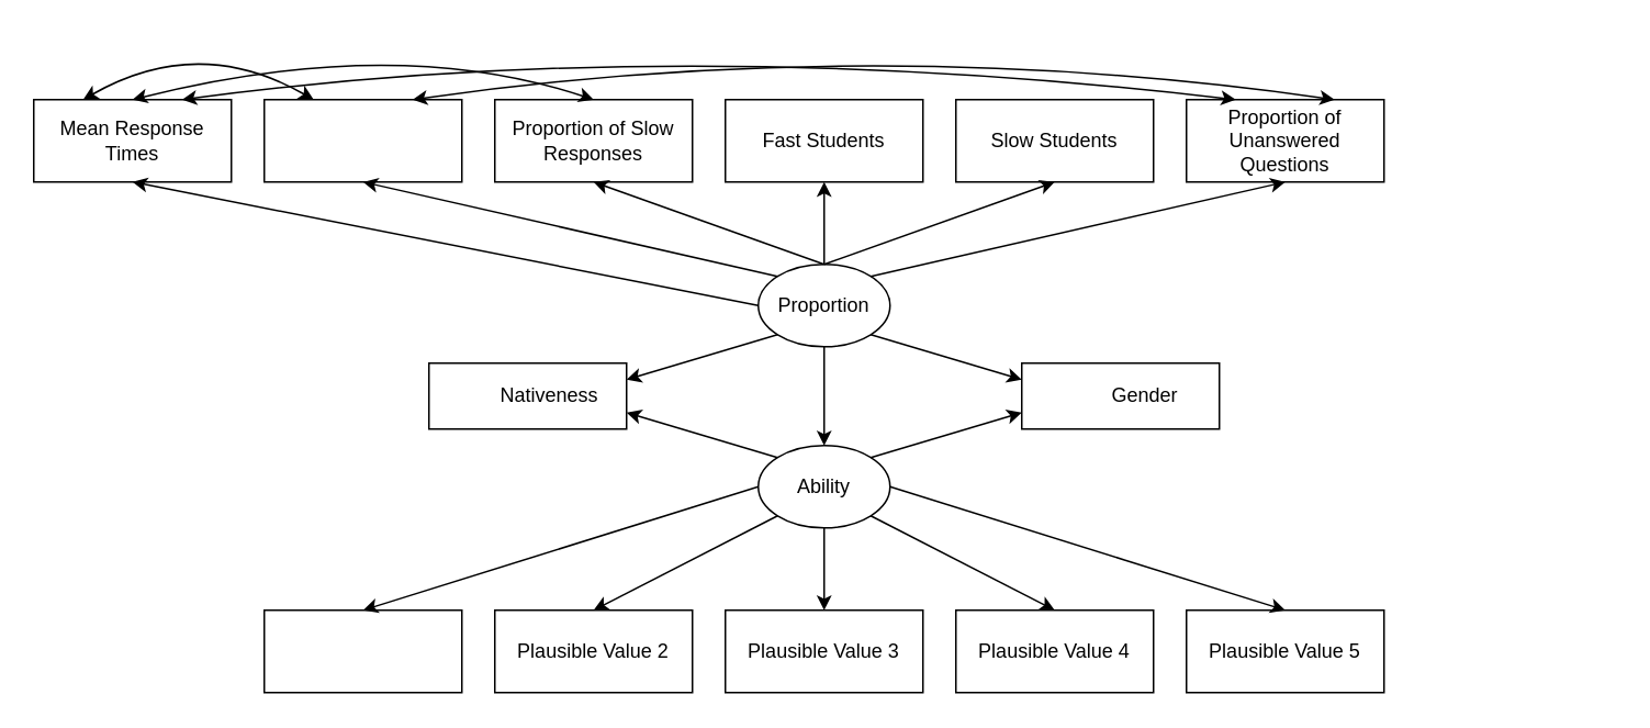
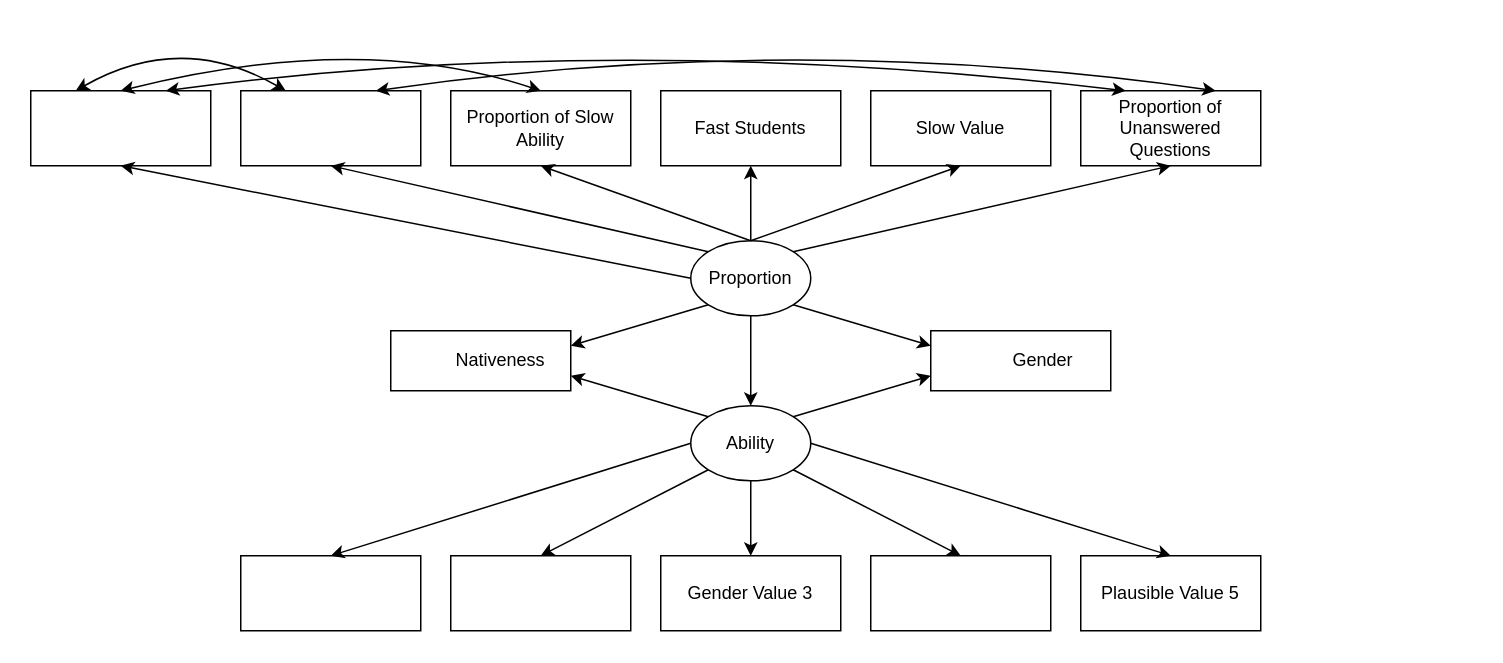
  <mxCell id="0" />
  <mxCell id="1" parent="0" />
  <mxCell id="2" value="" style="rounded=0;whiteSpace=wrap;html=1;" parent="1" vertex="1"><mxGeometry x="720" y="60" width="120" height="50" as="geometry" /></mxCell>
  <mxCell id="3" value="" style="ellipse;whiteSpace=wrap;html=1;movable=1;resizable=1;rotatable=1;deletable=1;editable=1;locked=0;connectable=1;" parent="1" vertex="1"><mxGeometry x="460" y="160" width="80" height="50" as="geometry" /></mxCell>
  <mxCell id="4" value="Proportion" style="text;strokeColor=none;align=center;fillColor=none;html=1;verticalAlign=middle;whiteSpace=wrap;rounded=0;movable=1;resizable=1;rotatable=1;deletable=1;editable=1;locked=0;connectable=1;" parent="1" vertex="1"><mxGeometry x="470" y="170" width="60" height="30" as="geometry" /></mxCell>
  <mxCell id="5" value="" style="ellipse;whiteSpace=wrap;html=1;" parent="1" vertex="1"><mxGeometry x="460" y="270" width="80" height="50" as="geometry" /></mxCell>
  <mxCell id="6" value="Ability" style="text;strokeColor=none;align=center;fillColor=none;html=1;verticalAlign=middle;whiteSpace=wrap;rounded=0;" parent="1" vertex="1"><mxGeometry x="470" y="280" width="60" height="30" as="geometry" /></mxCell>
  <mxCell id="7" value="" style="rounded=0;whiteSpace=wrap;html=1;" parent="1" vertex="1"><mxGeometry x="260" y="220" width="120" height="40" as="geometry" /></mxCell>
  <mxCell id="8" value="Nativeness&amp;nbsp;" style="text;strokeColor=none;align=center;fillColor=none;html=1;verticalAlign=middle;whiteSpace=wrap;rounded=0;" parent="1" vertex="1"><mxGeometry x="305" y="225" width="60" height="30" as="geometry" /></mxCell>
  <mxCell id="9" value="" style="rounded=0;whiteSpace=wrap;html=1;" parent="1" vertex="1"><mxGeometry x="620" y="220" width="120" height="40" as="geometry" /></mxCell>
  <mxCell id="10" value="Gender" style="text;strokeColor=none;align=center;fillColor=none;html=1;verticalAlign=middle;whiteSpace=wrap;rounded=0;" parent="1" vertex="1"><mxGeometry x="665" y="225" width="60" height="30" as="geometry" /></mxCell>
  <mxCell id="11" value="" style="rounded=0;whiteSpace=wrap;html=1;" parent="1" vertex="1"><mxGeometry x="300" y="60" width="120" height="50" as="geometry" /></mxCell>
  <mxCell id="12" value="Proportion of Unanswered Questions" style="text;strokeColor=none;align=center;fillColor=none;html=1;verticalAlign=middle;whiteSpace=wrap;rounded=0;" parent="1" vertex="1"><mxGeometry x="720" y="70" width="120" height="30" as="geometry" /></mxCell>
  <mxCell id="13" value="" style="rounded=0;whiteSpace=wrap;html=1;" parent="1" vertex="1"><mxGeometry x="440" y="60" width="120" height="50" as="geometry" /></mxCell>
  <mxCell id="14" value="" style="rounded=0;whiteSpace=wrap;html=1;" parent="1" vertex="1"><mxGeometry x="160" y="60" width="120" height="50" as="geometry" /></mxCell>
  <mxCell id="15" value="" style="rounded=0;whiteSpace=wrap;html=1;" parent="1" vertex="1"><mxGeometry x="20" y="60" width="120" height="50" as="geometry" /></mxCell>
- <mxCell id="16" value="Mean Response Times" style="text;strokeColor=none;align=center;fillColor=none;html=1;verticalAlign=middle;whiteSpace=wrap;rounded=0;" parent="1" vertex="1"><mxGeometry x="30" y="70" width="100" height="30" as="geometry" /></mxCell>
- <mxCell id="17" value="Proportion of Slow Responses" style="text;strokeColor=none;align=center;fillColor=none;html=1;verticalAlign=middle;whiteSpace=wrap;rounded=0;" parent="1" vertex="1"><mxGeometry x="305" y="70" width="110" height="30" as="geometry" /></mxCell>
+ <mxCell id="17" value="Proportion of Slow Ability" style="text;strokeColor=none;align=center;fillColor=none;html=1;verticalAlign=middle;whiteSpace=wrap;rounded=0;" parent="1" vertex="1"><mxGeometry x="305" y="70" width="110" height="30" as="geometry" /></mxCell>
  <mxCell id="18" value="Fast Students" style="text;strokeColor=none;align=center;fillColor=none;html=1;verticalAlign=middle;whiteSpace=wrap;rounded=0;" parent="1" vertex="1"><mxGeometry x="455" y="70" width="90" height="30" as="geometry" /></mxCell>
  <mxCell id="19" value="" style="rounded=0;whiteSpace=wrap;html=1;" parent="1" vertex="1"><mxGeometry x="580" y="60" width="120" height="50" as="geometry" /></mxCell>
- <mxCell id="20" value="Slow Students" style="text;strokeColor=none;align=center;fillColor=none;html=1;verticalAlign=middle;whiteSpace=wrap;rounded=0;" parent="1" vertex="1"><mxGeometry x="595" y="70" width="90" height="30" as="geometry" /></mxCell>
+ <mxCell id="20" value="Slow Value" style="text;strokeColor=none;align=center;fillColor=none;html=1;verticalAlign=middle;whiteSpace=wrap;rounded=0;" parent="1" vertex="1"><mxGeometry x="595" y="70" width="90" height="30" as="geometry" /></mxCell>
  <mxCell id="21" value="" style="endArrow=classic;html=1;rounded=0;exitX=0;exitY=0.5;exitDx=0;exitDy=0;entryX=0.5;entryY=1;entryDx=0;entryDy=0;" parent="1" source="3" target="15" edge="1"><mxGeometry width="50" height="50" relative="1" as="geometry"><mxPoint x="490" y="130" as="sourcePoint" /><mxPoint x="440" y="180" as="targetPoint" /></mxGeometry></mxCell>
  <mxCell id="22" value="" style="endArrow=classic;html=1;rounded=0;exitX=0;exitY=0;exitDx=0;exitDy=0;entryX=0.5;entryY=1;entryDx=0;entryDy=0;" parent="1" source="3" target="14" edge="1"><mxGeometry width="50" height="50" relative="1" as="geometry"><mxPoint x="490" y="130" as="sourcePoint" /><mxPoint x="440" y="180" as="targetPoint" /></mxGeometry></mxCell>
  <mxCell id="23" value="" style="endArrow=classic;html=1;rounded=0;exitX=0.5;exitY=0;exitDx=0;exitDy=0;entryX=0.5;entryY=1;entryDx=0;entryDy=0;" parent="1" source="3" target="11" edge="1"><mxGeometry width="50" height="50" relative="1" as="geometry"><mxPoint x="480" y="160" as="sourcePoint" /><mxPoint x="440" y="180" as="targetPoint" /></mxGeometry></mxCell>
  <mxCell id="24" value="" style="endArrow=classic;html=1;rounded=0;exitX=1;exitY=0;exitDx=0;exitDy=0;entryX=0.5;entryY=1;entryDx=0;entryDy=0;" parent="1" source="3" target="2" edge="1"><mxGeometry width="50" height="50" relative="1" as="geometry"><mxPoint x="530" y="130" as="sourcePoint" /><mxPoint x="480" y="180" as="targetPoint" /></mxGeometry></mxCell>
  <mxCell id="25" value="" style="endArrow=classic;html=1;rounded=0;exitX=0.5;exitY=0;exitDx=0;exitDy=0;entryX=0.5;entryY=1;entryDx=0;entryDy=0;" parent="1" source="3" target="13" edge="1"><mxGeometry width="50" height="50" relative="1" as="geometry"><mxPoint x="680" y="130" as="sourcePoint" /><mxPoint x="630" y="180" as="targetPoint" /></mxGeometry></mxCell>
  <mxCell id="26" value="" style="endArrow=classic;html=1;rounded=0;exitX=0.5;exitY=0;exitDx=0;exitDy=0;entryX=0.5;entryY=1;entryDx=0;entryDy=0;" parent="1" source="3" target="19" edge="1"><mxGeometry width="50" height="50" relative="1" as="geometry"><mxPoint x="540" y="185" as="sourcePoint" /><mxPoint x="630" y="180" as="targetPoint" /></mxGeometry></mxCell>
  <mxCell id="27" value="" style="endArrow=classic;html=1;rounded=0;exitX=0.5;exitY=1;exitDx=0;exitDy=0;" parent="1" source="3" edge="1"><mxGeometry width="50" height="50" relative="1" as="geometry"><mxPoint x="510" y="290" as="sourcePoint" /><mxPoint x="500" y="270" as="targetPoint" /></mxGeometry></mxCell>
  <mxCell id="28" value="" style="endArrow=classic;html=1;rounded=0;exitX=0;exitY=1;exitDx=0;exitDy=0;entryX=1;entryY=0.25;entryDx=0;entryDy=0;" parent="1" source="3" target="7" edge="1"><mxGeometry width="50" height="50" relative="1" as="geometry"><mxPoint x="500" y="190" as="sourcePoint" /><mxPoint x="450" y="240" as="targetPoint" /></mxGeometry></mxCell>
  <mxCell id="29" value="" style="endArrow=classic;html=1;rounded=0;exitX=0;exitY=0;exitDx=0;exitDy=0;entryX=1;entryY=0.75;entryDx=0;entryDy=0;" parent="1" source="5" target="7" edge="1"><mxGeometry width="50" height="50" relative="1" as="geometry"><mxPoint x="500" y="190" as="sourcePoint" /><mxPoint x="450" y="240" as="targetPoint" /></mxGeometry></mxCell>
  <mxCell id="30" value="" style="endArrow=classic;html=1;rounded=0;exitX=1;exitY=1;exitDx=0;exitDy=0;entryX=0;entryY=0.25;entryDx=0;entryDy=0;" parent="1" source="3" target="9" edge="1"><mxGeometry width="50" height="50" relative="1" as="geometry"><mxPoint x="500" y="190" as="sourcePoint" /><mxPoint x="450" y="240" as="targetPoint" /></mxGeometry></mxCell>
  <mxCell id="31" value="" style="endArrow=classic;html=1;rounded=0;exitX=1;exitY=0;exitDx=0;exitDy=0;entryX=0;entryY=0.75;entryDx=0;entryDy=0;" parent="1" source="5" target="9" edge="1"><mxGeometry width="50" height="50" relative="1" as="geometry"><mxPoint x="500" y="190" as="sourcePoint" /><mxPoint x="450" y="240" as="targetPoint" /></mxGeometry></mxCell>
  <mxCell id="32" value="" style="rounded=0;whiteSpace=wrap;html=1;" parent="1" vertex="1"><mxGeometry x="440" y="370" width="120" height="50" as="geometry" /></mxCell>
  <mxCell id="33" value="" style="rounded=0;whiteSpace=wrap;html=1;" parent="1" vertex="1"><mxGeometry x="580" y="370" width="120" height="50" as="geometry" /></mxCell>
  <mxCell id="34" value="" style="rounded=0;whiteSpace=wrap;html=1;" parent="1" vertex="1"><mxGeometry x="720" y="370" width="120" height="50" as="geometry" /></mxCell>
  <mxCell id="35" value="" style="rounded=0;whiteSpace=wrap;html=1;" parent="1" vertex="1"><mxGeometry x="300" y="370" width="120" height="50" as="geometry" /></mxCell>
  <mxCell id="36" value="" style="rounded=0;whiteSpace=wrap;html=1;" parent="1" vertex="1"><mxGeometry x="160" y="370" width="120" height="50" as="geometry" /></mxCell>
- <mxCell id="37" value="Plausible Value 2" style="text;strokeColor=none;align=center;fillColor=none;html=1;verticalAlign=middle;whiteSpace=wrap;rounded=0;" parent="1" vertex="1"><mxGeometry x="300" y="380" width="120" height="30" as="geometry" /></mxCell>
- <mxCell id="38" value="Plausible Value 3" style="text;strokeColor=none;align=center;fillColor=none;html=1;verticalAlign=middle;whiteSpace=wrap;rounded=0;" parent="1" vertex="1"><mxGeometry x="440" y="380" width="120" height="30" as="geometry" /></mxCell>
- <mxCell id="39" value="Plausible Value 4" style="text;strokeColor=none;align=center;fillColor=none;html=1;verticalAlign=middle;whiteSpace=wrap;rounded=0;" parent="1" vertex="1"><mxGeometry x="580" y="380" width="120" height="30" as="geometry" /></mxCell>
+ <mxCell id="38" value="Gender Value 3" style="text;strokeColor=none;align=center;fillColor=none;html=1;verticalAlign=middle;whiteSpace=wrap;rounded=0;" parent="1" vertex="1"><mxGeometry x="440" y="380" width="120" height="30" as="geometry" /></mxCell>
  <mxCell id="40" value="Plausible Value 5" style="text;strokeColor=none;align=center;fillColor=none;html=1;verticalAlign=middle;whiteSpace=wrap;rounded=0;" parent="1" vertex="1"><mxGeometry x="720" y="380" width="120" height="30" as="geometry" /></mxCell>
  <mxCell id="41" value="" style="endArrow=classic;html=1;rounded=0;exitX=0;exitY=0.5;exitDx=0;exitDy=0;entryX=0.5;entryY=0;entryDx=0;entryDy=0;" parent="1" source="5" target="36" edge="1"><mxGeometry width="50" height="50" relative="1" as="geometry"><mxPoint x="530" y="240" as="sourcePoint" /><mxPoint x="480" y="290" as="targetPoint" /></mxGeometry></mxCell>
  <mxCell id="42" value="" style="endArrow=classic;html=1;rounded=0;exitX=0;exitY=1;exitDx=0;exitDy=0;entryX=0.5;entryY=0;entryDx=0;entryDy=0;" parent="1" source="5" target="35" edge="1"><mxGeometry width="50" height="50" relative="1" as="geometry"><mxPoint x="530" y="240" as="sourcePoint" /><mxPoint x="480" y="290" as="targetPoint" /></mxGeometry></mxCell>
  <mxCell id="43" value="" style="endArrow=classic;html=1;rounded=0;exitX=0.5;exitY=1;exitDx=0;exitDy=0;entryX=0.5;entryY=0;entryDx=0;entryDy=0;" parent="1" source="5" target="32" edge="1"><mxGeometry width="50" height="50" relative="1" as="geometry"><mxPoint x="530" y="240" as="sourcePoint" /><mxPoint x="480" y="290" as="targetPoint" /></mxGeometry></mxCell>
  <mxCell id="44" value="" style="endArrow=classic;html=1;rounded=0;exitX=1;exitY=1;exitDx=0;exitDy=0;entryX=0.5;entryY=0;entryDx=0;entryDy=0;" parent="1" source="5" target="33" edge="1"><mxGeometry width="50" height="50" relative="1" as="geometry"><mxPoint x="530" y="240" as="sourcePoint" /><mxPoint x="480" y="290" as="targetPoint" /></mxGeometry></mxCell>
  <mxCell id="45" value="" style="endArrow=classic;html=1;rounded=0;exitX=1;exitY=0.5;exitDx=0;exitDy=0;entryX=0.5;entryY=0;entryDx=0;entryDy=0;" parent="1" source="5" target="34" edge="1"><mxGeometry width="50" height="50" relative="1" as="geometry"><mxPoint x="530" y="240" as="sourcePoint" /><mxPoint x="480" y="290" as="targetPoint" /></mxGeometry></mxCell>
  <mxCell id="46" value="" style="rounded=0;whiteSpace=wrap;html=1;strokeColor=#FFFFFF;" parent="1" vertex="1"><mxGeometry x="860" y="60" width="120" height="50" as="geometry" /></mxCell>
  <mxCell id="47" value="" style="endArrow=classic;startArrow=classic;html=1;rounded=0;strokeColor=default;align=center;verticalAlign=middle;fontFamily=Helvetica;fontSize=11;fontColor=default;labelBackgroundColor=default;curved=1;exitX=0.25;exitY=0;exitDx=0;exitDy=0;entryX=0.25;entryY=0;entryDx=0;entryDy=0;" parent="1" source="15" target="14" edge="1"><mxGeometry width="50" height="50" relative="1" as="geometry"><mxPoint x="380" y="270" as="sourcePoint" /><mxPoint x="430" y="220" as="targetPoint" /><Array as="points"><mxPoint x="120" y="20" /></Array></mxGeometry></mxCell>
  <mxCell id="48" value="" style="endArrow=classic;startArrow=classic;html=1;rounded=0;strokeColor=default;align=center;verticalAlign=middle;fontFamily=Helvetica;fontSize=11;fontColor=default;labelBackgroundColor=default;curved=1;exitX=0.5;exitY=0;exitDx=0;exitDy=0;entryX=0.5;entryY=0;entryDx=0;entryDy=0;" parent="1" source="15" target="11" edge="1"><mxGeometry width="50" height="50" relative="1" as="geometry"><mxPoint x="310" y="270" as="sourcePoint" /><mxPoint x="360" y="220" as="targetPoint" /><Array as="points"><mxPoint x="240" y="20" /></Array></mxGeometry></mxCell>
  <mxCell id="49" value="" style="endArrow=classic;startArrow=classic;html=1;rounded=0;strokeColor=default;align=center;verticalAlign=middle;fontFamily=Helvetica;fontSize=11;fontColor=default;labelBackgroundColor=default;curved=1;exitX=0.75;exitY=0;exitDx=0;exitDy=0;entryX=0.25;entryY=0;entryDx=0;entryDy=0;" parent="1" source="15" target="2" edge="1"><mxGeometry width="50" height="50" relative="1" as="geometry"><mxPoint x="230" y="270" as="sourcePoint" /><mxPoint x="280" y="220" as="targetPoint" /><Array as="points"><mxPoint x="410" y="20" /></Array></mxGeometry></mxCell>
  <mxCell id="50" value="" style="endArrow=classic;startArrow=classic;html=1;rounded=0;strokeColor=default;align=center;verticalAlign=middle;fontFamily=Helvetica;fontSize=11;fontColor=default;labelBackgroundColor=default;curved=1;exitX=0.75;exitY=0;exitDx=0;exitDy=0;entryX=0.75;entryY=0;entryDx=0;entryDy=0;" parent="1" source="14" target="2" edge="1"><mxGeometry width="50" height="50" relative="1" as="geometry"><mxPoint x="320" y="170" as="sourcePoint" /><mxPoint x="370" y="120" as="targetPoint" /><Array as="points"><mxPoint x="530" y="20" /></Array></mxGeometry></mxCell>
